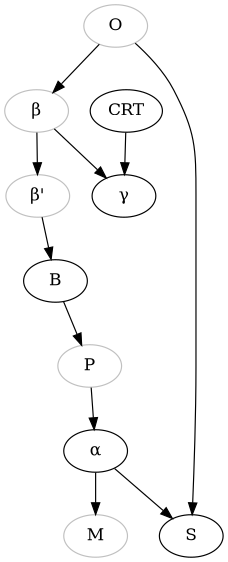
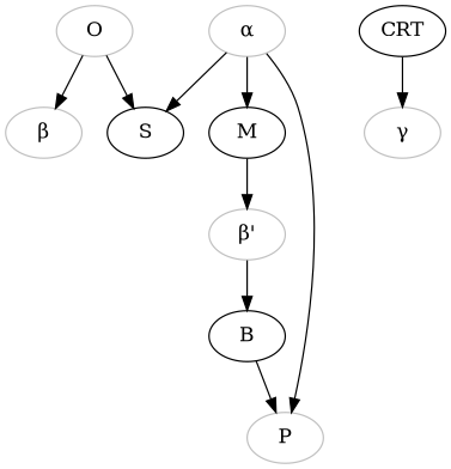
  digraph {
    node [color=grey]
    O
    n2 [label="β"]
    S [color=""]
-   n4 [color=black label="α"]
-   M
+   n4 [label="α"]
+   M [color=""]
    P
    n7 [label="β'"]
-   n8 [color=black label="γ"]
+   n8 [label="γ"]
    B [color=""]
    CRT [color=""]
    O -> n2
    O -> S
-   n2 -> n7
-   n2 -> n8
+   M -> n7
    n4 -> S
    n4 -> M
-   P -> n4
+   n4 -> P
    n7 -> B
    B -> P
    CRT -> n8
  }
